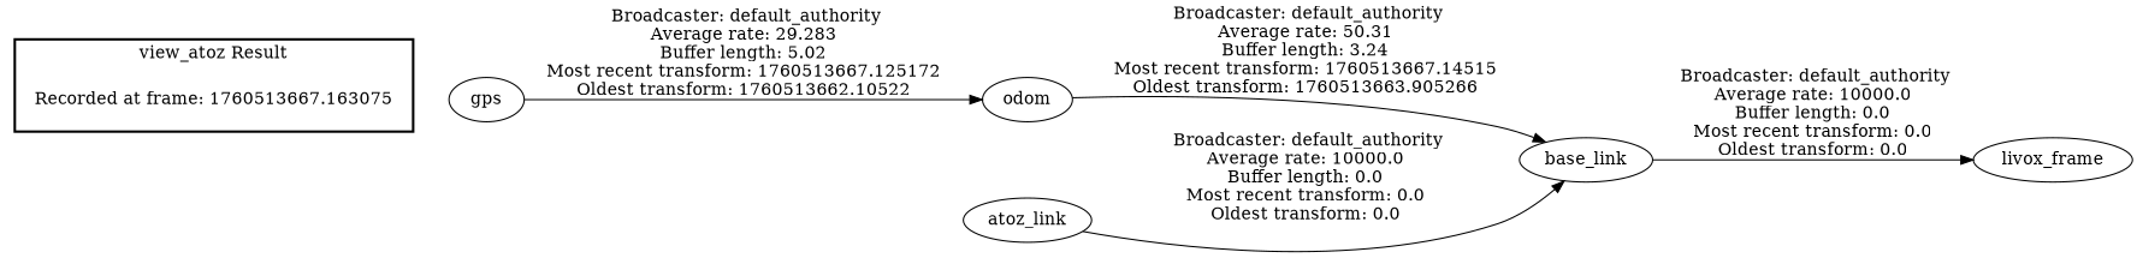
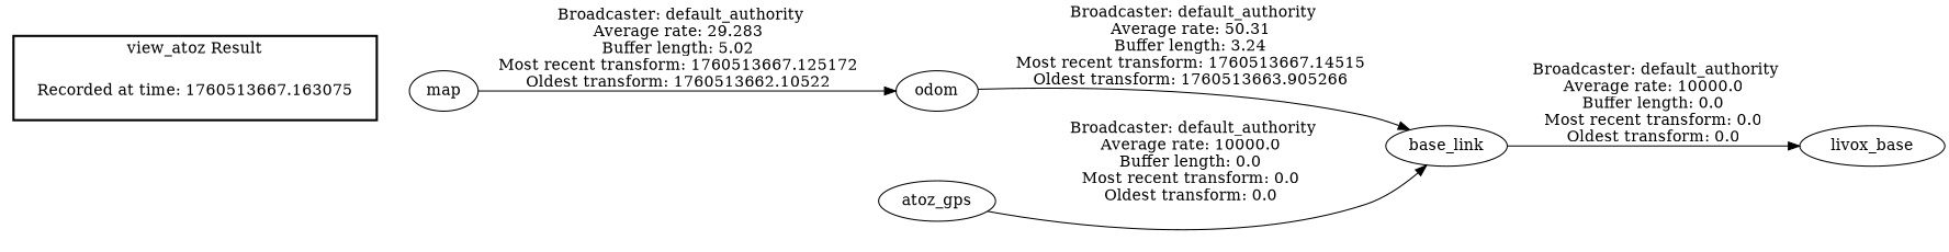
  digraph {
    rankdir=LR
-   "Recorded at time: 1760513667.163075" [shape=plaintext label="Recorded at frame: 1760513667.163075"]
-   map [label=gps]
+   "Recorded at time: 1760513667.163075" [shape=plaintext]
+   map
    odom
    base_link
-   livox_frame
-   atoz_gps [label=atoz_link]
+   livox_frame [label=livox_base]
+   atoz_gps
    subgraph cluster_1 {
      color=black
      label="view_atoz Result"
      style=bold
      "Recorded at time: 1760513667.163075"
    }
    "Recorded at time: 1760513667.163075" -> map [style=invis]
    map -> odom [label=" Broadcaster: default_authority\nAverage rate: 29.283\nBuffer length: 5.02\nMost recent transform: 1760513667.125172\nOldest transform: 1760513662.10522\n"]
    odom -> base_link [label=" Broadcaster: default_authority\nAverage rate: 50.31\nBuffer length: 3.24\nMost recent transform: 1760513667.14515\nOldest transform: 1760513663.905266\n"]
    base_link -> livox_frame [label=" Broadcaster: default_authority\nAverage rate: 10000.0\nBuffer length: 0.0\nMost recent transform: 0.0\nOldest transform: 0.0\n"]
    atoz_gps -> base_link [label=" Broadcaster: default_authority\nAverage rate: 10000.0\nBuffer length: 0.0\nMost recent transform: 0.0\nOldest transform: 0.0\n"]
  }
